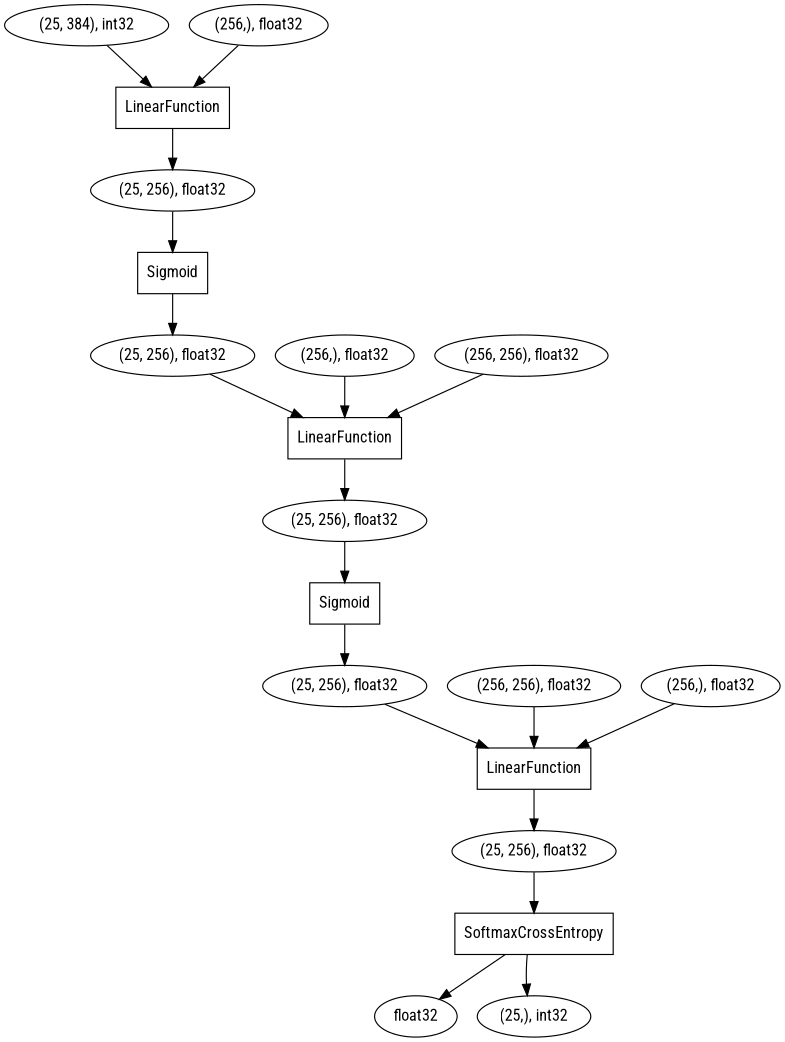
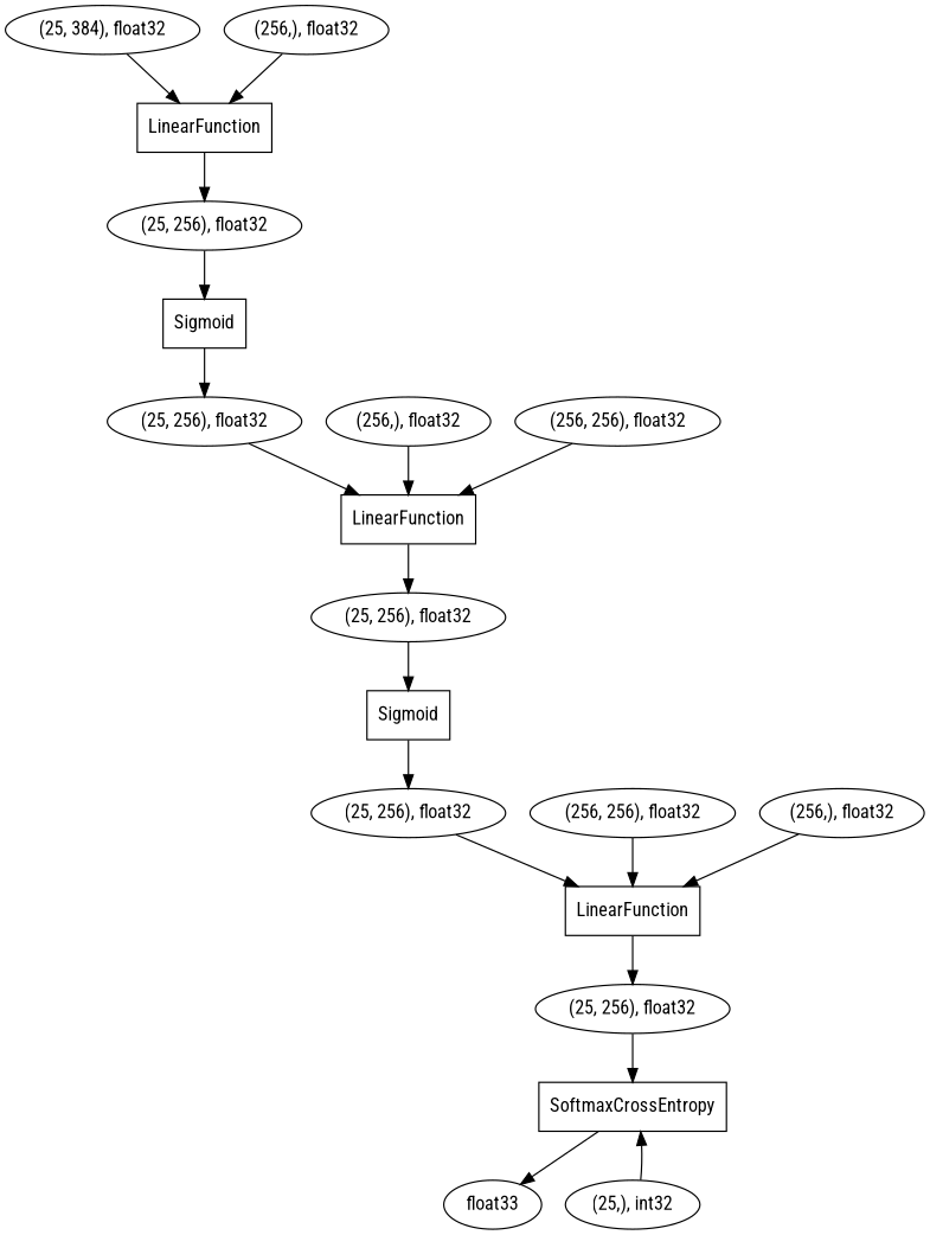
  digraph {
    fontname="Roboto Condensed"
    node [fontname="Roboto Condensed" shape=oval]
    edge [fontname="Roboto Condensed"]
-   n1 [label="(25, 384), int32"]
+   n1 [label="(25, 384), float32"]
    n2 [label=LinearFunction shape=box]
    n3 [label="(25, 256), float32"]
    n4 [label="(256,), float32"]
    n5 [label=SoftmaxCrossEntropy shape=box]
-   n6 [label=float32]
+   n6 [label=float33]
    n7 [label=Sigmoid shape=box]
    n8 [label="(25, 256), float32"]
    n9 [label=LinearFunction shape=box]
    n10 [label="(256,), float32"]
    n11 [label="(25, 256), float32"]
    n12 [label=Sigmoid shape=box]
    n13 [label="(256, 256), float32"]
    n14 [label=LinearFunction shape=box]
    n15 [label="(25, 256), float32"]
    n16 [label="(256,), float32"]
    n17 [label="(25,), int32"]
    n18 [label="(256, 256), float32"]
    n19 [label="(25, 256), float32"]
    n1 -> n2
    n2 -> n3
    n3 -> n7
    n4 -> n2
    n5 -> n6
    n7 -> n8
    n8 -> n9
    n9 -> n11
    n10 -> n9
    n11 -> n12
    n12 -> n19
    n13 -> n14
    n14 -> n15
    n15 -> n5
    n16 -> n14
-   n5 -> n17
+   n17 -> n5
    n18 -> n9
    n19 -> n14
  }
